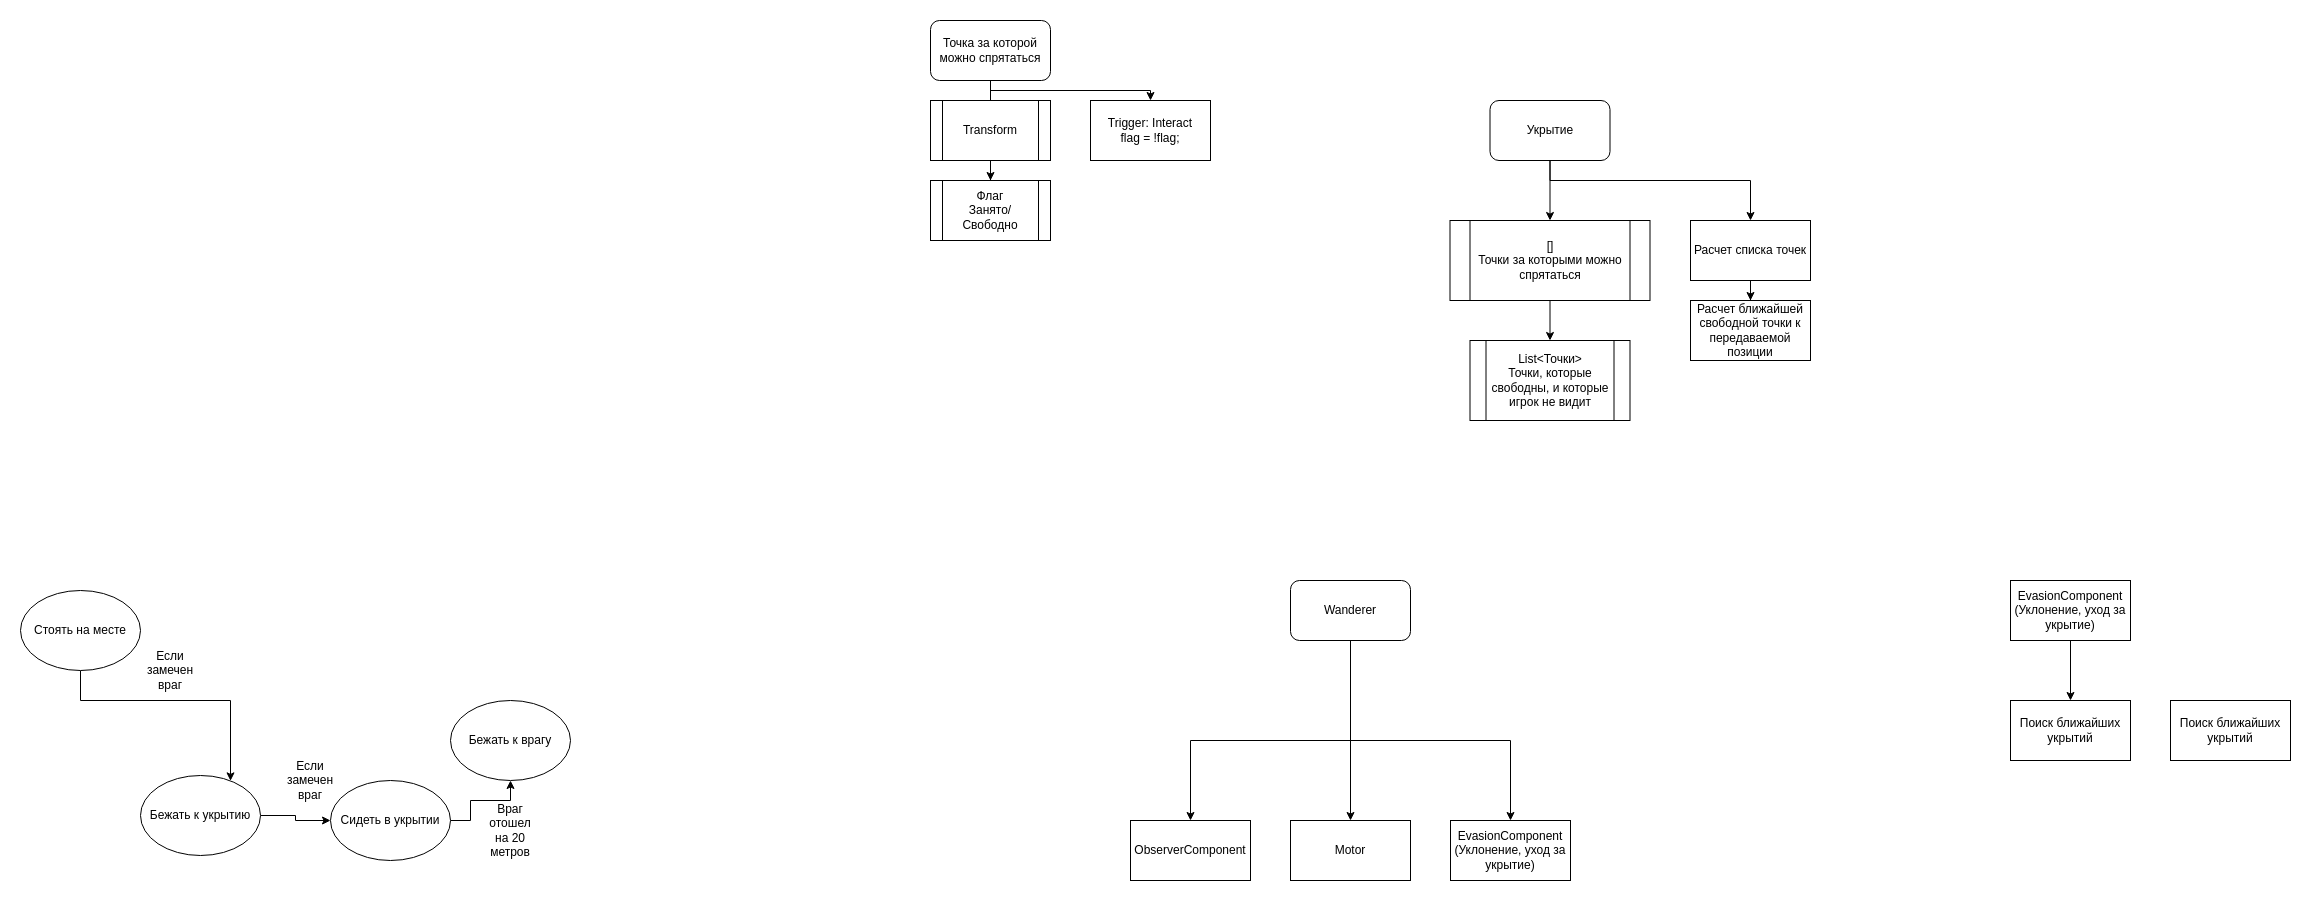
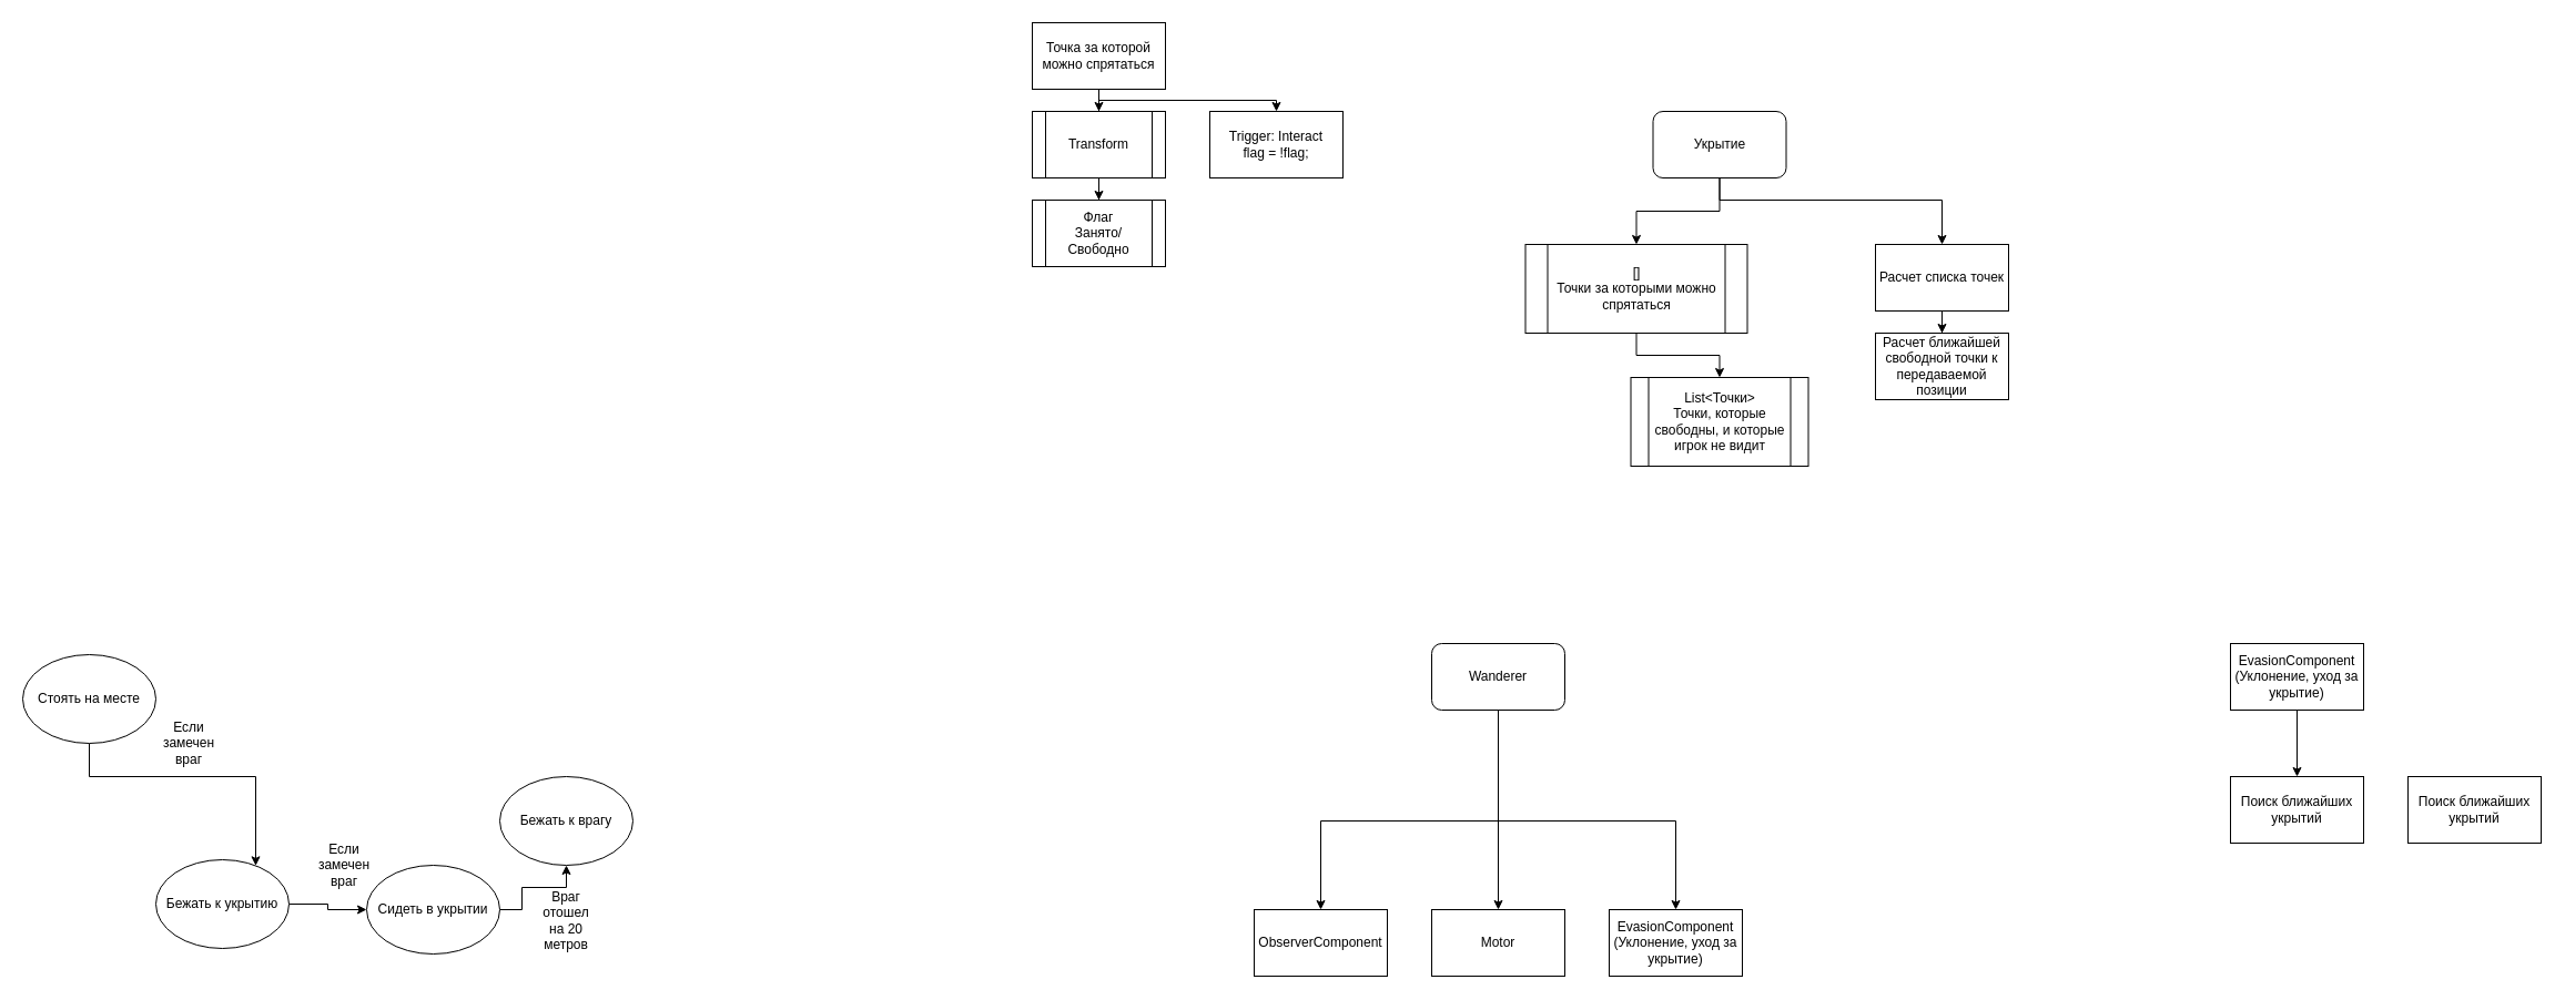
  <mxCell id="0" />
  <mxCell id="1" parent="0" />
  <mxCell id="2" style="edgeStyle=orthogonalEdgeStyle;rounded=0;orthogonalLoop=1;jettySize=auto;html=1;entryX=0.5;entryY=0;entryDx=0;entryDy=0;" edge="1" parent="1" source="5" target="6"><mxGeometry relative="1" as="geometry" /></mxCell>
  <mxCell id="3" style="edgeStyle=orthogonalEdgeStyle;rounded=0;orthogonalLoop=1;jettySize=auto;html=1;" edge="1" parent="1" source="5" target="7"><mxGeometry relative="1" as="geometry"><Array as="points"><mxPoint x="1350" y="740" /><mxPoint x="1510" y="740" /></Array></mxGeometry></mxCell>
  <mxCell id="4" style="edgeStyle=orthogonalEdgeStyle;rounded=0;orthogonalLoop=1;jettySize=auto;html=1;entryX=0.5;entryY=0;entryDx=0;entryDy=0;" edge="1" parent="1" source="5" target="28"><mxGeometry relative="1" as="geometry"><Array as="points"><mxPoint x="1350" y="740" /><mxPoint x="1190" y="740" /></Array></mxGeometry></mxCell>
  <mxCell id="5" value="Wanderer" style="rounded=1;whiteSpace=wrap;html=1;" vertex="1" parent="1"><mxGeometry x="1290" y="580" width="120" height="60" as="geometry" /></mxCell>
  <mxCell id="6" value="Motor" style="rounded=0;whiteSpace=wrap;html=1;" vertex="1" parent="1"><mxGeometry x="1290" y="820" width="120" height="60" as="geometry" /></mxCell>
  <mxCell id="7" value="EvasionComponent&lt;br&gt;(Уклонение, уход за укрытие)" style="rounded=0;whiteSpace=wrap;html=1;" vertex="1" parent="1"><mxGeometry x="1450" y="820" width="120" height="60" as="geometry" /></mxCell>
  <mxCell id="8" style="edgeStyle=orthogonalEdgeStyle;rounded=0;orthogonalLoop=1;jettySize=auto;html=1;entryX=0.5;entryY=0;entryDx=0;entryDy=0;" edge="1" parent="1" source="9" target="10"><mxGeometry relative="1" as="geometry" /></mxCell>
  <mxCell id="9" value="EvasionComponent&lt;br&gt;(Уклонение, уход за укрытие)" style="rounded=0;whiteSpace=wrap;html=1;" vertex="1" parent="1"><mxGeometry x="2010" y="580" width="120" height="60" as="geometry" /></mxCell>
  <mxCell id="10" value="Поиск ближайших укрытий" style="rounded=0;whiteSpace=wrap;html=1;" vertex="1" parent="1"><mxGeometry x="2010" y="700" width="120" height="60" as="geometry" /></mxCell>
  <mxCell id="11" style="edgeStyle=orthogonalEdgeStyle;rounded=0;orthogonalLoop=1;jettySize=auto;html=1;entryX=0.5;entryY=0;entryDx=0;entryDy=0;" edge="1" parent="1" source="13" target="15"><mxGeometry relative="1" as="geometry" /></mxCell>
  <mxCell id="12" style="edgeStyle=orthogonalEdgeStyle;rounded=0;orthogonalLoop=1;jettySize=auto;html=1;entryX=0.5;entryY=0;entryDx=0;entryDy=0;" edge="1" parent="1" source="13" target="25"><mxGeometry relative="1" as="geometry"><Array as="points"><mxPoint x="1549" y="180" /><mxPoint x="1750" y="180" /></Array></mxGeometry></mxCell>
  <mxCell id="13" value="Укрытие" style="rounded=1;whiteSpace=wrap;html=1;" vertex="1" parent="1"><mxGeometry x="1489.5" y="100" width="120" height="60" as="geometry" /></mxCell>
  <mxCell id="14" style="edgeStyle=orthogonalEdgeStyle;rounded=0;orthogonalLoop=1;jettySize=auto;html=1;entryX=0.5;entryY=0;entryDx=0;entryDy=0;" edge="1" parent="1" source="15" target="23"><mxGeometry relative="1" as="geometry" /></mxCell>
- <mxCell id="15" value="[]&lt;br&gt;Точки за которыми можно спрятаться" style="shape=process;whiteSpace=wrap;html=1;backgroundOutline=1;" vertex="1" parent="1"><mxGeometry x="1449.5" y="220" width="200" height="80" as="geometry" /></mxCell>
- <mxCell id="16" style="edgeStyle=orthogonalEdgeStyle;rounded=0;orthogonalLoop=1;jettySize=auto;html=1;entryX=0.5;entryY=0;entryDx=0;entryDy=0;endArrow=none;" edge="1" parent="1" source="18" target="20"><mxGeometry relative="1" as="geometry" /></mxCell>
+ <mxCell id="15" value="[]&lt;br&gt;Точки за которыми можно спрятаться" style="shape=process;whiteSpace=wrap;html=1;backgroundOutline=1;" vertex="1" parent="1"><mxGeometry x="1374.5" y="220" width="200" height="80" as="geometry" /></mxCell>
+ <mxCell id="16" style="edgeStyle=orthogonalEdgeStyle;rounded=0;orthogonalLoop=1;jettySize=auto;html=1;entryX=0.5;entryY=0;entryDx=0;entryDy=0;" edge="1" parent="1" source="18" target="20"><mxGeometry relative="1" as="geometry" /></mxCell>
  <mxCell id="17" style="edgeStyle=orthogonalEdgeStyle;rounded=0;orthogonalLoop=1;jettySize=auto;html=1;entryX=0.5;entryY=0;entryDx=0;entryDy=0;" edge="1" parent="1" source="18" target="22"><mxGeometry relative="1" as="geometry"><Array as="points"><mxPoint x="990" y="90" /><mxPoint x="1150" y="90" /></Array></mxGeometry></mxCell>
- <mxCell id="18" value="Точка за которой можно спрятаться" style="rounded=1;whiteSpace=wrap;html=1;" vertex="1" parent="1"><mxGeometry x="930" y="20" width="120" height="60" as="geometry" /></mxCell>
+ <mxCell id="18" value="Точка за которой можно спрятаться" style="whiteSpace=wrap;html=1;rounded=0;" vertex="1" parent="1"><mxGeometry x="930" y="20" width="120" height="60" as="geometry" /></mxCell>
  <mxCell id="19" style="edgeStyle=orthogonalEdgeStyle;rounded=0;orthogonalLoop=1;jettySize=auto;html=1;" edge="1" parent="1" source="20" target="21"><mxGeometry relative="1" as="geometry" /></mxCell>
  <mxCell id="20" value="Transform" style="shape=process;whiteSpace=wrap;html=1;backgroundOutline=1;" vertex="1" parent="1"><mxGeometry x="930" y="100" width="120" height="60" as="geometry" /></mxCell>
  <mxCell id="21" value="Флаг&lt;br&gt;Занято/Свободно" style="shape=process;whiteSpace=wrap;html=1;backgroundOutline=1;" vertex="1" parent="1"><mxGeometry x="930" y="180" width="120" height="60" as="geometry" /></mxCell>
  <mxCell id="22" value="Trigger: Interact&lt;br&gt;flag = !flag;" style="rounded=0;whiteSpace=wrap;html=1;" vertex="1" parent="1"><mxGeometry x="1090" y="100" width="120" height="60" as="geometry" /></mxCell>
  <mxCell id="23" value="List&amp;lt;Точки&amp;gt;&lt;br&gt;Точки, которые свободны, и которые игрок не видит" style="shape=process;whiteSpace=wrap;html=1;backgroundOutline=1;" vertex="1" parent="1"><mxGeometry x="1469.5" y="340" width="160" height="80" as="geometry" /></mxCell>
  <mxCell id="24" style="edgeStyle=orthogonalEdgeStyle;rounded=0;orthogonalLoop=1;jettySize=auto;html=1;" edge="1" parent="1" source="25" target="26"><mxGeometry relative="1" as="geometry" /></mxCell>
  <mxCell id="25" value="Расчет списка точек" style="rounded=0;whiteSpace=wrap;html=1;" vertex="1" parent="1"><mxGeometry x="1690" y="220" width="120" height="60" as="geometry" /></mxCell>
  <mxCell id="26" value="Расчет ближайшей свободной точки к передаваемой позиции" style="rounded=0;whiteSpace=wrap;html=1;" vertex="1" parent="1"><mxGeometry x="1690" y="300" width="120" height="60" as="geometry" /></mxCell>
  <mxCell id="27" value="Поиск ближайших укрытий" style="rounded=0;whiteSpace=wrap;html=1;" vertex="1" parent="1"><mxGeometry x="2170" y="700" width="120" height="60" as="geometry" /></mxCell>
  <mxCell id="28" value="ObserverComponent" style="rounded=0;whiteSpace=wrap;html=1;" vertex="1" parent="1"><mxGeometry x="1130" y="820" width="120" height="60" as="geometry" /></mxCell>
  <mxCell id="29" style="edgeStyle=orthogonalEdgeStyle;rounded=0;orthogonalLoop=1;jettySize=auto;html=1;" edge="1" parent="1" source="30" target="32"><mxGeometry relative="1" as="geometry"><Array as="points"><mxPoint x="80" y="700" /><mxPoint x="230" y="700" /></Array></mxGeometry></mxCell>
  <mxCell id="30" value="Стоять на месте" style="ellipse;whiteSpace=wrap;html=1;" vertex="1" parent="1"><mxGeometry x="20" y="590" width="120" height="80" as="geometry" /></mxCell>
  <mxCell id="31" style="edgeStyle=orthogonalEdgeStyle;rounded=0;orthogonalLoop=1;jettySize=auto;html=1;entryX=0;entryY=0.5;entryDx=0;entryDy=0;" edge="1" parent="1" source="32" target="34"><mxGeometry relative="1" as="geometry" /></mxCell>
  <mxCell id="32" value="Бежать к укрытию" style="ellipse;whiteSpace=wrap;html=1;" vertex="1" parent="1"><mxGeometry x="140" y="775" width="120" height="80" as="geometry" /></mxCell>
  <mxCell id="33" style="edgeStyle=orthogonalEdgeStyle;rounded=0;orthogonalLoop=1;jettySize=auto;html=1;entryX=0.5;entryY=1;entryDx=0;entryDy=0;" edge="1" parent="1" source="34" target="35"><mxGeometry relative="1" as="geometry"><Array as="points"><mxPoint x="470" y="820" /><mxPoint x="470" y="800" /><mxPoint x="510" y="800" /></Array></mxGeometry></mxCell>
  <mxCell id="34" value="Сидеть в укрытии" style="ellipse;whiteSpace=wrap;html=1;" vertex="1" parent="1"><mxGeometry x="330" y="780" width="120" height="80" as="geometry" /></mxCell>
  <mxCell id="35" value="Бежать к врагу" style="ellipse;whiteSpace=wrap;html=1;" vertex="1" parent="1"><mxGeometry x="450" y="700" width="120" height="80" as="geometry" /></mxCell>
  <mxCell id="36" value="Если замечен враг" style="text;html=1;strokeColor=none;fillColor=none;align=center;verticalAlign=middle;whiteSpace=wrap;rounded=0;" vertex="1" parent="1"><mxGeometry x="150" y="660" width="40" height="20" as="geometry" /></mxCell>
  <mxCell id="37" value="Если замечен враг" style="text;html=1;strokeColor=none;fillColor=none;align=center;verticalAlign=middle;whiteSpace=wrap;rounded=0;" vertex="1" parent="1"><mxGeometry x="290" y="770" width="40" height="20" as="geometry" /></mxCell>
  <mxCell id="38" value="Враг отошел на 20 метров" style="text;html=1;strokeColor=none;fillColor=none;align=center;verticalAlign=middle;whiteSpace=wrap;rounded=0;" vertex="1" parent="1"><mxGeometry x="490" y="820" width="40" height="20" as="geometry" /></mxCell>
